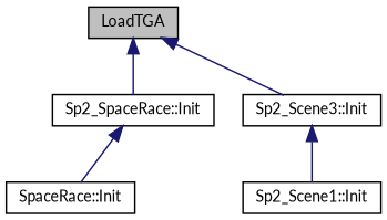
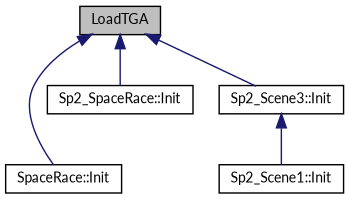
  digraph {
    fontname=Lato
    rankdir=TB
    node [color=black fontname=Lato fontsize=10 shape=record]
    edge [color=midnightblue dir=back fontname=Lato fontsize=10 labelfontname=Helvetica labelfontsize=10 style=solid]
    n1 [fillcolor=grey75 fontcolor=black height=0.2 label=LoadTGA style=filled width=0.4]
    n2 [height=0.2 label="SpaceRace::Init" width=0.4]
    n3 [height=0.2 label="Sp2_Scene3::Init" width=0.4]
    n4 [height=0.2 label="Sp2_SpaceRace::Init" width=0.4]
    n5 [height=0.2 label="Sp2_Scene1::Init" width=0.4]
-   n4 -> n2
+   n1 -> n2
    n1 -> n3
    n1 -> n4
    n3 -> n5
  }
